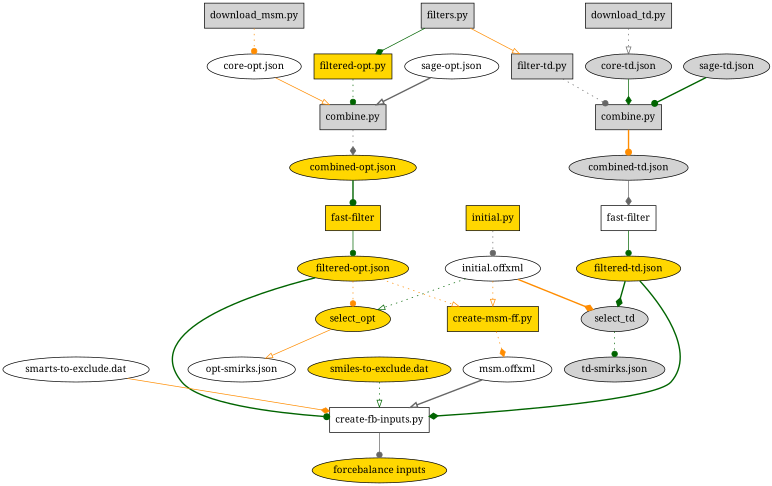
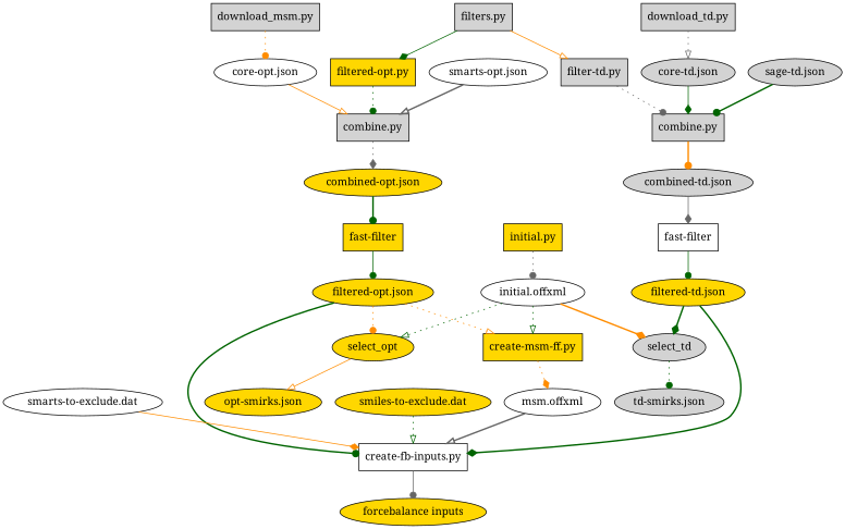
  digraph {
    compound=true
    fontname="Noto Serif"
    node [fillcolor=lightgrey fontname="Noto Serif" style=filled]
    edge [arrowhead=dot color=darkgreen fontname="Noto Serif" style=dotted]
    "initial.py" [fillcolor=gold shape=record]
    n2 [fillcolor=white label="initial.offxml"]
    n3 [fillcolor=gold label="create-msm-ff.py" shape=record]
    select_opt [fillcolor=gold]
    select_td
    n6 [fillcolor=white label="msm.offxml"]
    n7 [fillcolor=white label="create-fb-inputs.py" shape=record]
    n8 [label="download_msm.py" shape=record]
    "core-opt.json" [fillcolor=white]
    n10 [label="combine.py" shape=record]
    n11 [label="download_td.py" shape=record]
    "core-td.json"
    n13 [label="combine.py" shape=record]
    n14 [label="filters.py" shape=record]
    n15 [fillcolor=gold label="filtered-opt.py" shape=record]
    n16 [label="filter-td.py" shape=record]
    "combined-opt.json" [fillcolor=gold]
    "combined-td.json"
    n19 [fillcolor=gold label="fast-filter" shape=record]
    "filtered-opt.json" [fillcolor=gold]
    n21 [fillcolor=white label="fast-filter" shape=record]
    "filtered-td.json" [fillcolor=gold]
-   "opt-smirks.json" [fillcolor=white]
+   "opt-smirks.json" [fillcolor=gold]
    "td-smirks.json"
    "forcebalance inputs" [fillcolor=gold]
-   "sage-opt.json" [fillcolor=white]
+   "sage-opt.json" [fillcolor=white label="smarts-opt.json"]
    "sage-td.json"
    "smiles-to-exclude.dat" [fillcolor=gold]
    "smarts-to-exclude.dat" [fillcolor=white]
    "initial.py" -> n2 [color=gray40]
-   n2 -> n3 [arrowhead=onormal color=darkorange]
+   n2 -> n3 [arrowhead=onormal]
    n2 -> select_opt [arrowhead=onormal]
    n2 -> select_td [arrowhead=diamond color=darkorange style=bold]
    n3 -> n6 [arrowhead=diamond color=darkorange]
    select_opt -> "opt-smirks.json" [arrowhead=onormal color=darkorange style=solid]
    select_td -> "td-smirks.json"
    n6 -> n7 [arrowhead=onormal color=gray40 style=bold]
    n7 -> "forcebalance inputs" [color=gray40 style=solid]
    n8 -> "core-opt.json" [color=darkorange]
    "core-opt.json" -> n10 [arrowhead=onormal color=darkorange style=solid]
    n10 -> "combined-opt.json" [arrowhead=diamond color=gray40]
    n11 -> "core-td.json" [arrowhead=onormal color=gray40]
    "core-td.json" -> n13 [arrowhead=diamond style=solid]
    n13 -> "combined-td.json" [color=darkorange style=bold]
    n14 -> n15 [arrowhead=diamond style=solid]
    n14 -> n16 [arrowhead=onormal color=darkorange style=solid]
    n15 -> n10
    n16 -> n13 [color=gray40]
    "combined-opt.json" -> n19 [style=bold]
    "combined-td.json" -> n21 [arrowhead=diamond color=gray40 style=solid]
    n19 -> "filtered-opt.json" [style=solid]
    "filtered-opt.json" -> n3 [arrowhead=onormal color=darkorange]
    "filtered-opt.json" -> select_opt [color=darkorange]
    "filtered-opt.json" -> n7 [style=bold]
    n21 -> "filtered-td.json" [style=solid]
    "filtered-td.json" -> select_td [arrowhead=diamond style=bold]
    "filtered-td.json" -> n7 [arrowhead=diamond style=bold]
    "sage-opt.json" -> n10 [arrowhead=onormal color=gray40 style=bold]
    "sage-td.json" -> n13 [style=bold]
    "smiles-to-exclude.dat" -> n7 [arrowhead=onormal]
    "smarts-to-exclude.dat" -> n7 [arrowhead=diamond color=darkorange style=solid]
  }
